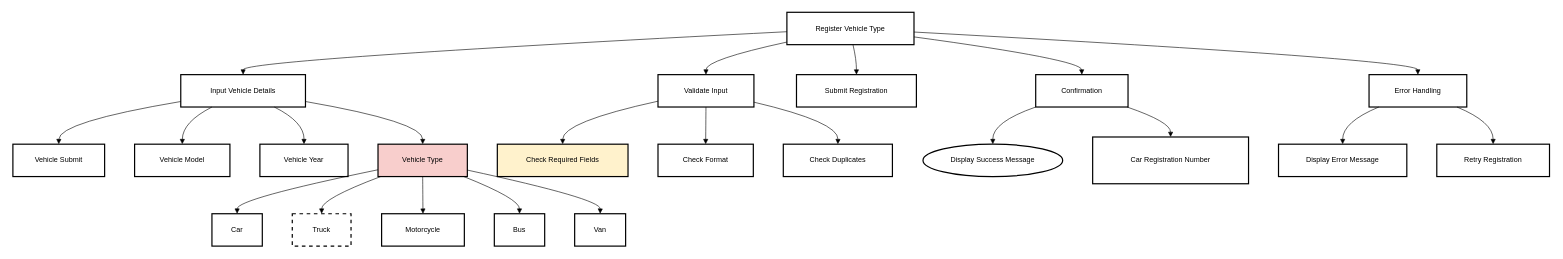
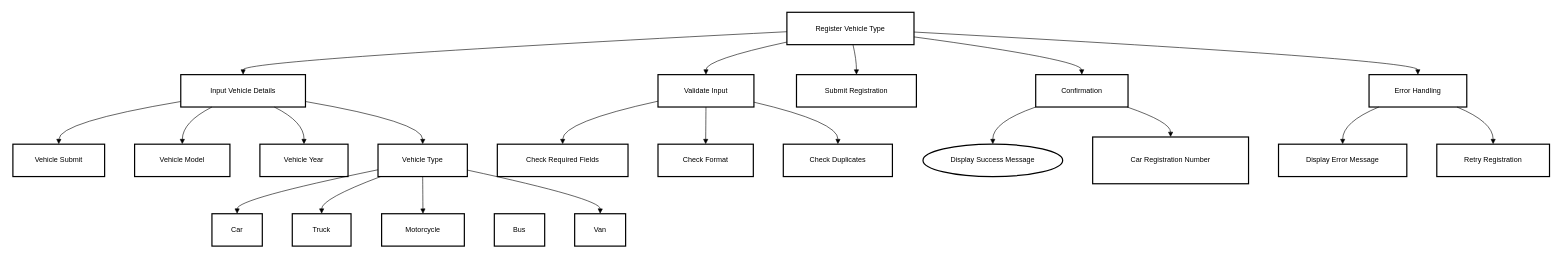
  <mxCell id="0" />
  <mxCell id="1" parent="0" />
  <mxCell id="2" value="Register Vehicle Type" style="whiteSpace=wrap;strokeWidth=2;" vertex="1" parent="1"><mxGeometry x="1311" y="20" width="212" height="54" as="geometry" /></mxCell>
  <mxCell id="3" value="Input Vehicle Details" style="whiteSpace=wrap;strokeWidth=2;" vertex="1" parent="1"><mxGeometry x="300" y="124" width="208" height="54" as="geometry" /></mxCell>
  <mxCell id="4" value="Vehicle Submit" style="whiteSpace=wrap;strokeWidth=2;" vertex="1" parent="1"><mxGeometry x="20" y="240" width="153" height="54" as="geometry" /></mxCell>
  <mxCell id="5" value="Vehicle Model" style="whiteSpace=wrap;strokeWidth=2;" vertex="1" parent="1"><mxGeometry x="223" y="240" width="159" height="54" as="geometry" /></mxCell>
  <mxCell id="6" value="Vehicle Year" style="whiteSpace=wrap;strokeWidth=2;" vertex="1" parent="1"><mxGeometry x="432" y="240" width="147" height="54" as="geometry" /></mxCell>
- <mxCell id="7" value="Vehicle Type" style="whiteSpace=wrap;strokeWidth=2;fillColor=#f8cecc;" vertex="1" parent="1"><mxGeometry x="629" y="240" width="149" height="54" as="geometry" /></mxCell>
+ <mxCell id="7" value="Vehicle Type" style="whiteSpace=wrap;strokeWidth=2;" vertex="1" parent="1"><mxGeometry x="629" y="240" width="149" height="54" as="geometry" /></mxCell>
  <mxCell id="8" value="Car" style="whiteSpace=wrap;strokeWidth=2;" vertex="1" parent="1"><mxGeometry x="352" y="356" width="84" height="54" as="geometry" /></mxCell>
- <mxCell id="9" value="Truck" style="whiteSpace=wrap;strokeWidth=2;dashed=1;" vertex="1" parent="1"><mxGeometry x="486" y="356" width="98" height="54" as="geometry" /></mxCell>
+ <mxCell id="9" value="Truck" style="whiteSpace=wrap;strokeWidth=2;" vertex="1" parent="1"><mxGeometry x="486" y="356" width="98" height="54" as="geometry" /></mxCell>
  <mxCell id="10" value="Motorcycle" style="whiteSpace=wrap;strokeWidth=2;" vertex="1" parent="1"><mxGeometry x="635" y="356" width="138" height="54" as="geometry" /></mxCell>
  <mxCell id="11" value="Bus" style="whiteSpace=wrap;strokeWidth=2;" vertex="1" parent="1"><mxGeometry x="823" y="356" width="84" height="54" as="geometry" /></mxCell>
  <mxCell id="12" value="Van" style="whiteSpace=wrap;strokeWidth=2;" vertex="1" parent="1"><mxGeometry x="957" y="356" width="85" height="54" as="geometry" /></mxCell>
  <mxCell id="13" value="Validate Input" style="whiteSpace=wrap;strokeWidth=2;" vertex="1" parent="1"><mxGeometry x="1096" y="124" width="160" height="54" as="geometry" /></mxCell>
- <mxCell id="14" value="Check Required Fields" style="whiteSpace=wrap;strokeWidth=2;fillColor=#fff2cc;" vertex="1" parent="1"><mxGeometry x="828" y="240" width="218" height="54" as="geometry" /></mxCell>
+ <mxCell id="14" value="Check Required Fields" style="whiteSpace=wrap;strokeWidth=2;" vertex="1" parent="1"><mxGeometry x="828" y="240" width="218" height="54" as="geometry" /></mxCell>
  <mxCell id="15" value="Check Format" style="whiteSpace=wrap;strokeWidth=2;" vertex="1" parent="1"><mxGeometry x="1096" y="240" width="159" height="54" as="geometry" /></mxCell>
  <mxCell id="16" value="Check Duplicates" style="whiteSpace=wrap;strokeWidth=2;" vertex="1" parent="1"><mxGeometry x="1305" y="240" width="182" height="54" as="geometry" /></mxCell>
  <mxCell id="17" value="Submit Registration" style="whiteSpace=wrap;strokeWidth=2;" vertex="1" parent="1"><mxGeometry x="1327" y="124" width="200" height="54" as="geometry" /></mxCell>
  <mxCell id="18" value="Confirmation" style="whiteSpace=wrap;strokeWidth=2;" vertex="1" parent="1"><mxGeometry x="1726" y="124" width="154" height="54" as="geometry" /></mxCell>
  <mxCell id="19" value="Display Success Message" style="ellipse;whiteSpace=wrap;strokeWidth=2;" vertex="1" parent="1"><mxGeometry x="1538" y="240" width="233" height="54" as="geometry" /></mxCell>
  <mxCell id="20" value="Car Registration Number" style="whiteSpace=wrap;strokeWidth=2;" vertex="1" parent="1"><mxGeometry x="1821" y="228" width="260" height="78" as="geometry" /></mxCell>
  <mxCell id="21" value="Error Handling" style="whiteSpace=wrap;strokeWidth=2;" vertex="1" parent="1"><mxGeometry x="2282" y="124" width="163" height="54" as="geometry" /></mxCell>
  <mxCell id="22" value="Display Error Message" style="whiteSpace=wrap;strokeWidth=2;" vertex="1" parent="1"><mxGeometry x="2131" y="240" width="214" height="54" as="geometry" /></mxCell>
  <mxCell id="23" value="Retry Registration" style="whiteSpace=wrap;strokeWidth=2;" vertex="1" parent="1"><mxGeometry x="2395" y="240" width="188" height="54" as="geometry" /></mxCell>
  <mxCell id="24" value="" style="curved=1;startArrow=none;endArrow=block;exitX=0;exitY=0.6;entryX=0.5;entryY=0;" edge="1" parent="1" source="2" target="3"><mxGeometry relative="1" as="geometry"><Array as="points"><mxPoint x="404" y="99" /></Array></mxGeometry></mxCell>
  <mxCell id="25" value="" style="curved=1;startArrow=none;endArrow=block;exitX=0;exitY=0.83;entryX=0.5;entryY=0;" edge="1" parent="1" source="3" target="4"><mxGeometry relative="1" as="geometry"><Array as="points"><mxPoint x="97" y="203" /></Array></mxGeometry></mxCell>
  <mxCell id="26" value="" style="curved=1;startArrow=none;endArrow=block;exitX=0.25;exitY=1;entryX=0.5;entryY=0;" edge="1" parent="1" source="3" target="5"><mxGeometry relative="1" as="geometry"><Array as="points"><mxPoint x="303" y="203" /></Array></mxGeometry></mxCell>
  <mxCell id="27" value="" style="curved=1;startArrow=none;endArrow=block;exitX=0.75;exitY=1;entryX=0.5;entryY=0;" edge="1" parent="1" source="3" target="6"><mxGeometry relative="1" as="geometry"><Array as="points"><mxPoint x="506" y="203" /></Array></mxGeometry></mxCell>
  <mxCell id="28" value="" style="curved=1;startArrow=none;endArrow=block;exitX=1;exitY=0.83;entryX=0.5;entryY=0;" edge="1" parent="1" source="3" target="7"><mxGeometry relative="1" as="geometry"><Array as="points"><mxPoint x="704" y="203" /></Array></mxGeometry></mxCell>
  <mxCell id="29" value="" style="curved=1;startArrow=none;endArrow=block;exitX=0;exitY=0.79;entryX=0.5;entryY=0;" edge="1" parent="1" source="7" target="8"><mxGeometry relative="1" as="geometry"><Array as="points"><mxPoint x="394" y="331" /></Array></mxGeometry></mxCell>
  <mxCell id="30" value="" style="curved=1;startArrow=none;endArrow=block;exitX=0.03;exitY=1;entryX=0.5;entryY=0;" edge="1" parent="1" source="7" target="9"><mxGeometry relative="1" as="geometry"><Array as="points"><mxPoint x="535" y="331" /></Array></mxGeometry></mxCell>
  <mxCell id="31" value="" style="curved=1;startArrow=none;endArrow=block;exitX=0.5;exitY=1;entryX=0.5;entryY=0;" edge="1" parent="1" source="7" target="10"><mxGeometry relative="1" as="geometry"><Array as="points" /></mxGeometry></mxCell>
- <mxCell id="32" value="" style="curved=1;startArrow=none;endArrow=block;exitX=0.96;exitY=1;entryX=0.5;entryY=0;" edge="1" parent="1" source="7" target="11"><mxGeometry relative="1" as="geometry"><Array as="points"><mxPoint x="865" y="331" /></Array></mxGeometry></mxCell>
  <mxCell id="33" value="" style="curved=1;startArrow=none;endArrow=block;exitX=1;exitY=0.8;entryX=0.5;entryY=0;" edge="1" parent="1" source="7" target="12"><mxGeometry relative="1" as="geometry"><Array as="points"><mxPoint x="1000" y="331" /></Array></mxGeometry></mxCell>
  <mxCell id="34" value="" style="curved=1;startArrow=none;endArrow=block;exitX=0;exitY=0.92;entryX=0.5;entryY=0;" edge="1" parent="1" source="2" target="13"><mxGeometry relative="1" as="geometry"><Array as="points"><mxPoint x="1176" y="99" /></Array></mxGeometry></mxCell>
  <mxCell id="35" value="" style="curved=1;startArrow=none;endArrow=block;exitX=0;exitY=0.82;entryX=0.5;entryY=0;" edge="1" parent="1" source="13" target="14"><mxGeometry relative="1" as="geometry"><Array as="points"><mxPoint x="937" y="203" /></Array></mxGeometry></mxCell>
  <mxCell id="36" value="" style="curved=1;startArrow=none;endArrow=block;exitX=0.5;exitY=1;entryX=0.5;entryY=0;" edge="1" parent="1" source="13" target="15"><mxGeometry relative="1" as="geometry"><Array as="points" /></mxGeometry></mxCell>
  <mxCell id="37" value="" style="curved=1;startArrow=none;endArrow=block;exitX=1;exitY=0.85;entryX=0.5;entryY=0;" edge="1" parent="1" source="13" target="16"><mxGeometry relative="1" as="geometry"><Array as="points"><mxPoint x="1397" y="203" /></Array></mxGeometry></mxCell>
  <mxCell id="38" value="" style="curved=1;startArrow=none;endArrow=block;exitX=0.52;exitY=1;entryX=0.5;entryY=0;" edge="1" parent="1" source="2" target="17"><mxGeometry relative="1" as="geometry"><Array as="points"><mxPoint x="1427" y="99" /></Array></mxGeometry></mxCell>
  <mxCell id="39" value="" style="curved=1;startArrow=none;endArrow=block;exitX=1;exitY=0.76;entryX=0.5;entryY=0;" edge="1" parent="1" source="2" target="18"><mxGeometry relative="1" as="geometry"><Array as="points"><mxPoint x="1802" y="99" /></Array></mxGeometry></mxCell>
  <mxCell id="40" value="" style="curved=1;startArrow=none;endArrow=block;exitX=0;exitY=1;entryX=0.5;entryY=0;" edge="1" parent="1" source="18" target="19"><mxGeometry relative="1" as="geometry"><Array as="points"><mxPoint x="1654" y="203" /></Array></mxGeometry></mxCell>
  <mxCell id="41" value="" style="curved=1;startArrow=none;endArrow=block;exitX=0.99;exitY=1;entryX=0.5;entryY=0;" edge="1" parent="1" source="18" target="20"><mxGeometry relative="1" as="geometry"><Array as="points"><mxPoint x="1951" y="203" /></Array></mxGeometry></mxCell>
  <mxCell id="42" value="" style="curved=1;startArrow=none;endArrow=block;exitX=1;exitY=0.61;entryX=0.5;entryY=0;" edge="1" parent="1" source="2" target="21"><mxGeometry relative="1" as="geometry"><Array as="points"><mxPoint x="2363" y="99" /></Array></mxGeometry></mxCell>
  <mxCell id="43" value="" style="curved=1;startArrow=none;endArrow=block;exitX=0.1;exitY=1;entryX=0.5;entryY=0;" edge="1" parent="1" source="21" target="22"><mxGeometry relative="1" as="geometry"><Array as="points"><mxPoint x="2238" y="203" /></Array></mxGeometry></mxCell>
  <mxCell id="44" value="" style="curved=1;startArrow=none;endArrow=block;exitX=0.9;exitY=1;entryX=0.5;entryY=0;" edge="1" parent="1" source="21" target="23"><mxGeometry relative="1" as="geometry"><Array as="points"><mxPoint x="2489" y="203" /></Array></mxGeometry></mxCell>
